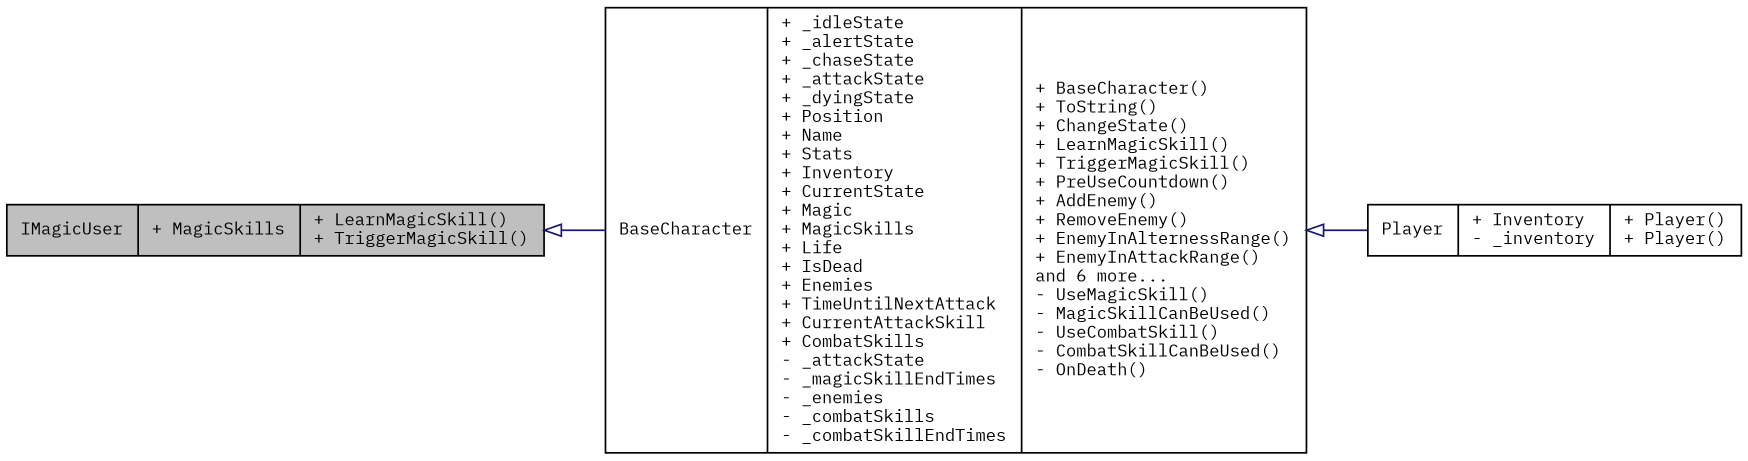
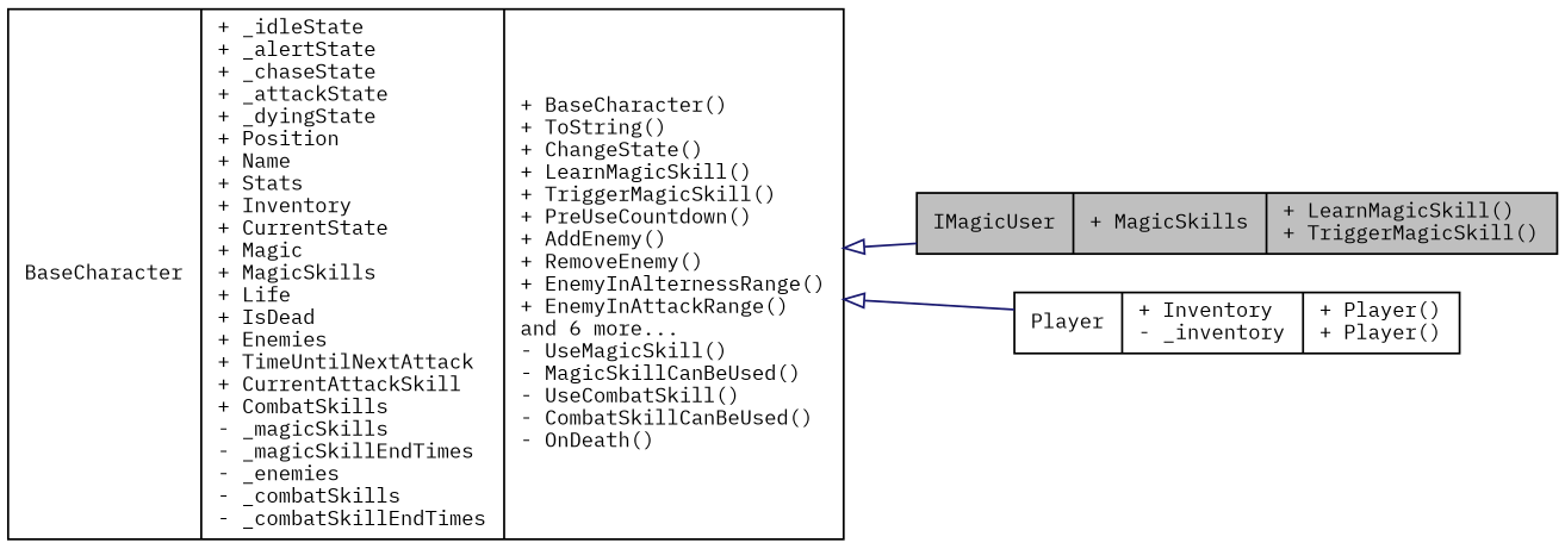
  digraph {
    fontname="IBM Plex Mono"
    rankdir=LR
    node [color=black fillcolor=white fontname="IBM Plex Mono" fontsize=10 shape=record style=filled]
    edge [arrowtail=onormal color=midnightblue dir=back fontname="IBM Plex Mono" fontsize=10 labelfontname=Helvetica labelfontsize=10 style=solid]
    n1 [fillcolor=grey75 fontcolor=black height=0.2 label="{IMagicUser\n|+ MagicSkills\l|+ LearnMagicSkill()\l+ TriggerMagicSkill()\l}" width=0.4]
-   n2 [height=0.2 label="{BaseCharacter\n|+ _idleState\l+ _alertState\l+ _chaseState\l+ _attackState\l+ _dyingState\l+ Position\l+ Name\l+ Stats\l+ Inventory\l+ CurrentState\l+ Magic\l+ MagicSkills\l+ Life\l+ IsDead\l+ Enemies\l+ TimeUntilNextAttack\l+ CurrentAttackSkill\l+ CombatSkills\l- _attackState\l- _magicSkillEndTimes\l- _enemies\l- _combatSkills\l- _combatSkillEndTimes\l|+ BaseCharacter()\l+ ToString()\l+ ChangeState()\l+ LearnMagicSkill()\l+ TriggerMagicSkill()\l+ PreUseCountdown()\l+ AddEnemy()\l+ RemoveEnemy()\l+ EnemyInAlternessRange()\l+ EnemyInAttackRange()\land 6 more...\l- UseMagicSkill()\l- MagicSkillCanBeUsed()\l- UseCombatSkill()\l- CombatSkillCanBeUsed()\l- OnDeath()\l}" width=0.4]
+   n2 [height=0.2 label="{BaseCharacter\n|+ _idleState\l+ _alertState\l+ _chaseState\l+ _attackState\l+ _dyingState\l+ Position\l+ Name\l+ Stats\l+ Inventory\l+ CurrentState\l+ Magic\l+ MagicSkills\l+ Life\l+ IsDead\l+ Enemies\l+ TimeUntilNextAttack\l+ CurrentAttackSkill\l+ CombatSkills\l- _magicSkills\l- _magicSkillEndTimes\l- _enemies\l- _combatSkills\l- _combatSkillEndTimes\l|+ BaseCharacter()\l+ ToString()\l+ ChangeState()\l+ LearnMagicSkill()\l+ TriggerMagicSkill()\l+ PreUseCountdown()\l+ AddEnemy()\l+ RemoveEnemy()\l+ EnemyInAlternessRange()\l+ EnemyInAttackRange()\land 6 more...\l- UseMagicSkill()\l- MagicSkillCanBeUsed()\l- UseCombatSkill()\l- CombatSkillCanBeUsed()\l- OnDeath()\l}" width=0.4]
    n3 [height=0.2 label="{Player\n|+ Inventory\l- _inventory\l|+ Player()\l+ Player()\l}" width=0.4]
-   n1 -> n2
+   n2 -> n1
    n2 -> n3
  }
